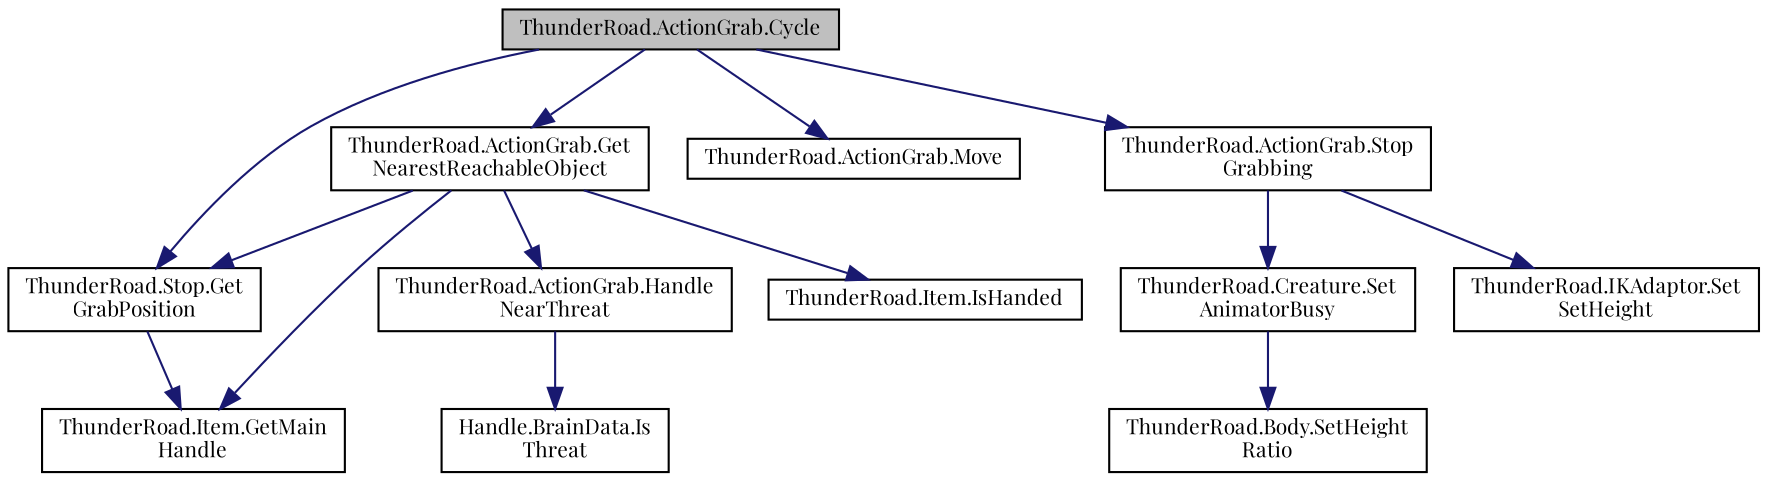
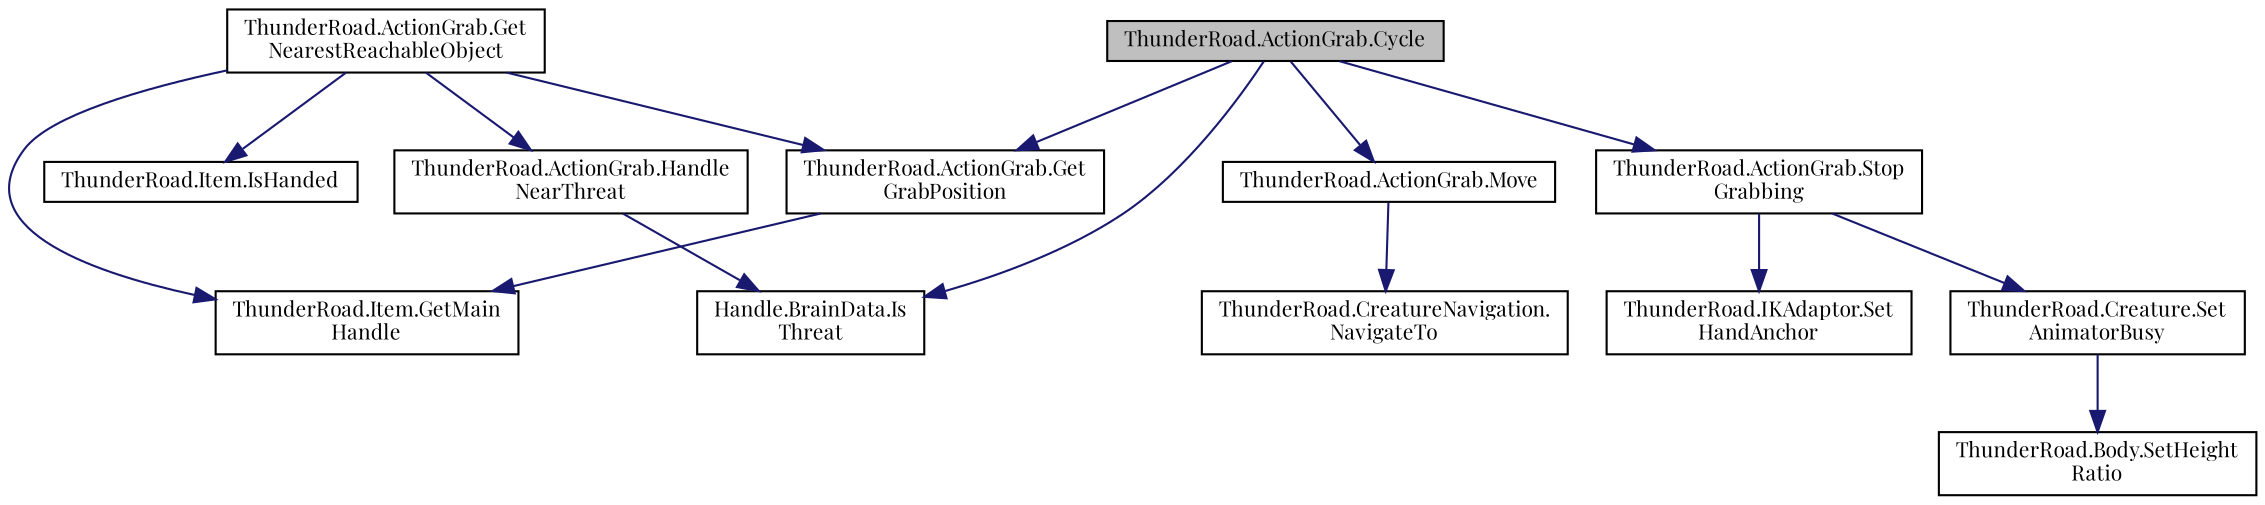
  digraph {
    fontname="Playfair Display"
    rankdir=TB
    node [color=black fillcolor=white fontname="Playfair Display" fontsize=10 shape=record style=filled]
    edge [color=midnightblue fontname="Playfair Display" fontsize=10 labelfontname=Helvetica labelfontsize=10 style=solid]
    n1 [fillcolor=grey75 fontcolor=black height=0.2 label="ThunderRoad.ActionGrab.Cycle" width=0.4]
-   n2 [height=0.2 label="ThunderRoad.Stop.Get\lGrabPosition" width=0.4]
+   n2 [height=0.2 label="ThunderRoad.ActionGrab.Get\lGrabPosition" width=0.4]
    n3 [height=0.2 label="ThunderRoad.ActionGrab.Get\lNearestReachableObject" width=0.4]
    n4 [height=0.2 label="ThunderRoad.ActionGrab.Move" width=0.4]
    n5 [height=0.2 label="ThunderRoad.ActionGrab.Stop\lGrabbing" width=0.4]
    n6 [height=0.2 label="ThunderRoad.Item.GetMain\lHandle" width=0.4]
    n7 [height=0.2 label="ThunderRoad.ActionGrab.Handle\lNearThreat" width=0.4]
    n8 [height=0.2 label="ThunderRoad.Item.IsHanded" width=0.4]
+   n9 [height=0.2 label="ThunderRoad.CreatureNavigation.\lNavigateTo" width=0.4]
    n10 [height=0.2 label="ThunderRoad.Creature.Set\lAnimatorBusy" width=0.4]
-   n11 [height=0.2 label="ThunderRoad.IKAdaptor.Set\lSetHeight" width=0.4]
+   n11 [height=0.2 label="ThunderRoad.IKAdaptor.Set\lHandAnchor" width=0.4]
    n12 [height=0.2 label="Handle.BrainData.Is\lThreat" width=0.4]
    n13 [height=0.2 label="ThunderRoad.Body.SetHeight\lRatio" width=0.4]
    n1 -> n2
-   n1 -> n3
+   n1 -> n12
    n1 -> n4
    n1 -> n5
    n2 -> n6
    n3 -> n2
    n3 -> n6
    n3 -> n7
    n3 -> n8
+   n4 -> n9
    n5 -> n10
    n5 -> n11
    n7 -> n12
    n10 -> n13
  }
